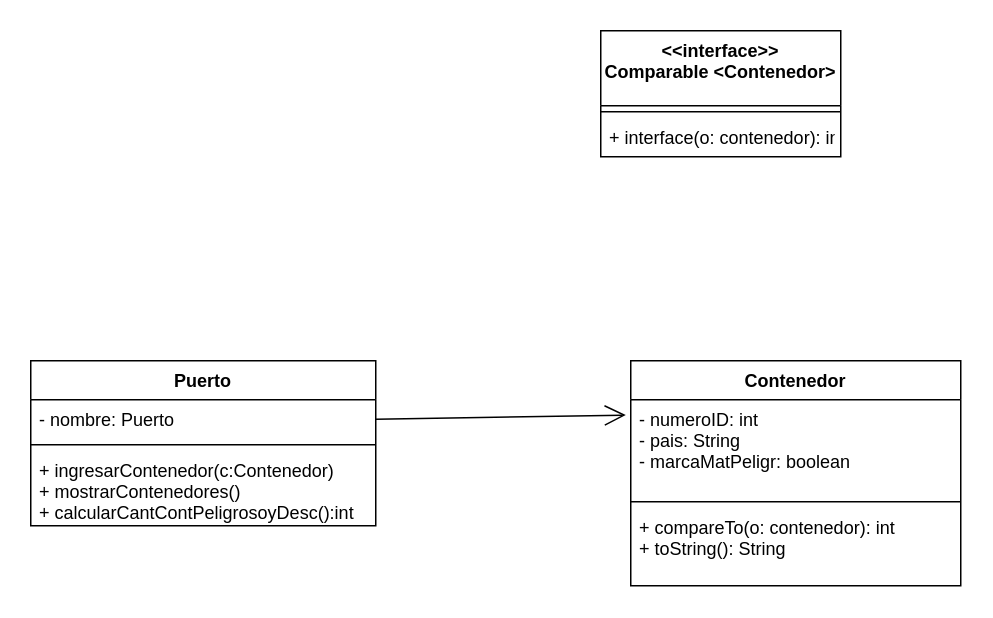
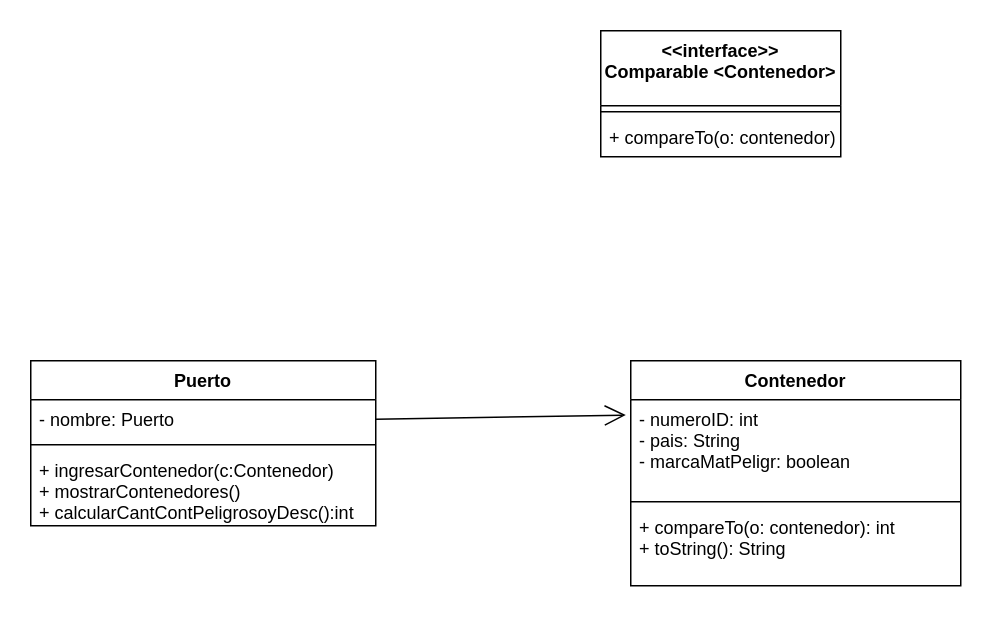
  <mxCell id="0" />
  <mxCell id="1" parent="0" />
  <mxCell id="2" value="Contenedor" style="swimlane;fontStyle=1;align=center;verticalAlign=top;childLayout=stackLayout;horizontal=1;startSize=26;horizontalStack=0;resizeParent=1;resizeParentMax=0;resizeLast=0;collapsible=1;marginBottom=0;" parent="1" vertex="1"><mxGeometry x="420" y="240" width="220" height="150" as="geometry" /></mxCell>
  <mxCell id="3" value="- numeroID: int&#10;- pais: String&#10;- marcaMatPeligr: boolean" style="text;strokeColor=none;fillColor=none;align=left;verticalAlign=top;spacingLeft=4;spacingRight=4;overflow=hidden;rotatable=0;points=[[0,0.5],[1,0.5]];portConstraint=eastwest;" parent="2" vertex="1"><mxGeometry y="26" width="220" height="64" as="geometry" /></mxCell>
  <mxCell id="4" value="" style="line;strokeWidth=1;fillColor=none;align=left;verticalAlign=middle;spacingTop=-1;spacingLeft=3;spacingRight=3;rotatable=0;labelPosition=right;points=[];portConstraint=eastwest;" parent="2" vertex="1"><mxGeometry y="90" width="220" height="8" as="geometry" /></mxCell>
  <mxCell id="5" value="+ compareTo(o: contenedor): int&#10;+ toString(): String" style="text;strokeColor=none;fillColor=none;align=left;verticalAlign=top;spacingLeft=4;spacingRight=4;overflow=hidden;rotatable=0;points=[[0,0.5],[1,0.5]];portConstraint=eastwest;" parent="2" vertex="1"><mxGeometry y="98" width="220" height="52" as="geometry" /></mxCell>
  <mxCell id="6" value="&lt;&lt;interface&gt;&gt;&#10;Comparable &lt;Contenedor&gt;" style="swimlane;fontStyle=1;align=center;verticalAlign=top;childLayout=stackLayout;horizontal=1;startSize=50;horizontalStack=0;resizeParent=1;resizeParentMax=0;resizeLast=0;collapsible=1;marginBottom=0;" parent="1" vertex="1"><mxGeometry x="400" y="20" width="160" height="84" as="geometry" /></mxCell>
  <mxCell id="7" value="" style="line;strokeWidth=1;fillColor=none;align=left;verticalAlign=middle;spacingTop=-1;spacingLeft=3;spacingRight=3;rotatable=0;labelPosition=right;points=[];portConstraint=eastwest;" parent="6" vertex="1"><mxGeometry y="50" width="160" height="8" as="geometry" /></mxCell>
- <mxCell id="8" value="+ interface(o: contenedor): int" style="text;strokeColor=none;fillColor=none;align=left;verticalAlign=top;spacingLeft=4;spacingRight=4;overflow=hidden;rotatable=0;points=[[0,0.5],[1,0.5]];portConstraint=eastwest;" parent="6" vertex="1"><mxGeometry y="58" width="160" height="26" as="geometry" /></mxCell>
+ <mxCell id="8" value="+ compareTo(o: contenedor): int" style="text;strokeColor=none;fillColor=none;align=left;verticalAlign=top;spacingLeft=4;spacingRight=4;overflow=hidden;rotatable=0;points=[[0,0.5],[1,0.5]];portConstraint=eastwest;" parent="6" vertex="1"><mxGeometry y="58" width="160" height="26" as="geometry" /></mxCell>
  <mxCell id="9" value="" style="endArrow=open;endFill=1;endSize=12;html=1;rounded=0;exitX=1;exitY=0.5;exitDx=0;exitDy=0;entryX=-0.015;entryY=0.16;entryDx=0;entryDy=0;entryPerimeter=0;" parent="1" source="11" target="3" edge="1"><mxGeometry width="160" relative="1" as="geometry"><mxPoint x="261.2" y="390.2" as="sourcePoint" /><mxPoint x="440" y="240" as="targetPoint" /></mxGeometry></mxCell>
  <mxCell id="10" value="Puerto" style="swimlane;fontStyle=1;align=center;verticalAlign=top;childLayout=stackLayout;horizontal=1;startSize=26;horizontalStack=0;resizeParent=1;resizeParentMax=0;resizeLast=0;collapsible=1;marginBottom=0;" parent="1" vertex="1"><mxGeometry x="20" y="240" width="230" height="110" as="geometry" /></mxCell>
  <mxCell id="11" value="- nombre: Puerto" style="text;strokeColor=none;fillColor=none;align=left;verticalAlign=top;spacingLeft=4;spacingRight=4;overflow=hidden;rotatable=0;points=[[0,0.5],[1,0.5]];portConstraint=eastwest;" parent="10" vertex="1"><mxGeometry y="26" width="230" height="26" as="geometry" /></mxCell>
  <mxCell id="12" value="" style="line;strokeWidth=1;fillColor=none;align=left;verticalAlign=middle;spacingTop=-1;spacingLeft=3;spacingRight=3;rotatable=0;labelPosition=right;points=[];portConstraint=eastwest;strokeColor=inherit;" parent="10" vertex="1"><mxGeometry y="52" width="230" height="8" as="geometry" /></mxCell>
  <mxCell id="13" value="+ ingresarContenedor(c:Contenedor)&#10;+ mostrarContenedores()&#10;+ calcularCantContPeligrosoyDesc():int" style="text;strokeColor=none;fillColor=none;align=left;verticalAlign=top;spacingLeft=4;spacingRight=4;overflow=hidden;rotatable=0;points=[[0,0.5],[1,0.5]];portConstraint=eastwest;" parent="10" vertex="1"><mxGeometry y="60" width="230" height="50" as="geometry" /></mxCell>
